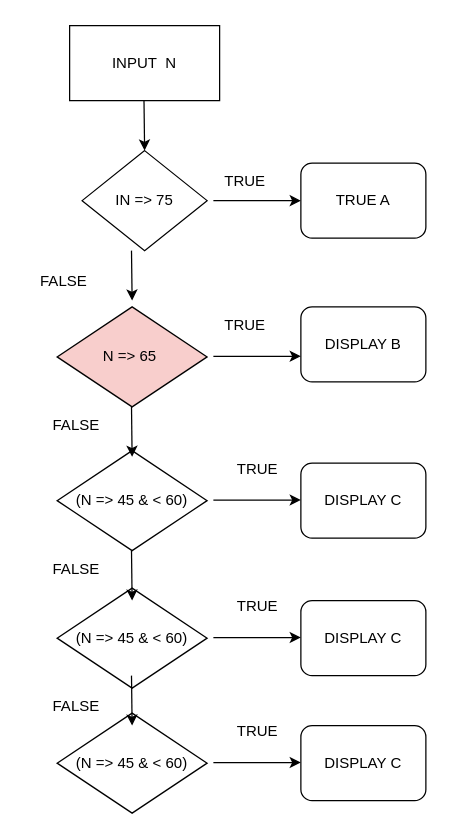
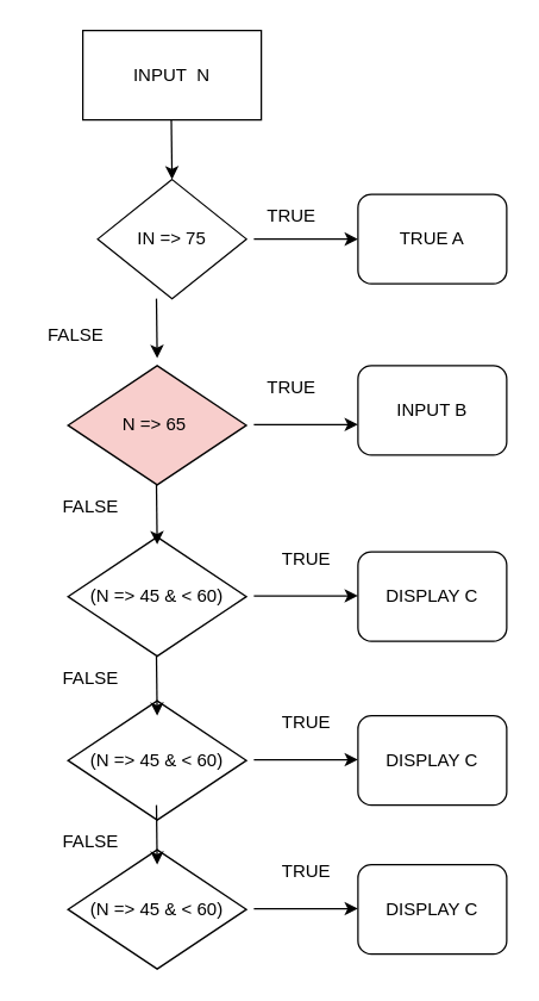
  <mxCell id="0" />
  <mxCell id="1" parent="0" />
  <mxCell id="2" value="INPUT&amp;nbsp; N" style="rounded=0;whiteSpace=wrap;html=1;" vertex="1" parent="1"><mxGeometry x="55" y="20" width="120" height="60" as="geometry" /></mxCell>
  <mxCell id="3" value="IN =&amp;gt; 75" style="rhombus;whiteSpace=wrap;html=1;" vertex="1" parent="1"><mxGeometry x="65" y="120" width="100" height="80" as="geometry" /></mxCell>
  <mxCell id="4" value="N =&amp;gt; 65&amp;nbsp;" style="rhombus;whiteSpace=wrap;html=1;fillColor=#f8cecc;" vertex="1" parent="1"><mxGeometry x="45" y="245" width="120" height="80" as="geometry" /></mxCell>
  <mxCell id="5" value="TRUE A" style="rounded=1;whiteSpace=wrap;html=1;" vertex="1" parent="1"><mxGeometry x="240" y="130" width="100" height="60" as="geometry" /></mxCell>
- <mxCell id="6" value="DISPLAY B" style="rounded=1;whiteSpace=wrap;html=1;" vertex="1" parent="1"><mxGeometry x="240" y="245" width="100" height="60" as="geometry" /></mxCell>
+ <mxCell id="6" value="INPUT B" style="rounded=1;whiteSpace=wrap;html=1;" vertex="1" parent="1"><mxGeometry x="240" y="245" width="100" height="60" as="geometry" /></mxCell>
  <mxCell id="7" value="TRUE" style="text;html=1;align=center;verticalAlign=middle;resizable=0;points=[];autosize=1;strokeColor=none;fillColor=none;" vertex="1" parent="1"><mxGeometry x="165" y="130" width="60" height="30" as="geometry" /></mxCell>
  <mxCell id="8" value="FALSE" style="text;html=1;align=center;verticalAlign=middle;resizable=0;points=[];autosize=1;strokeColor=none;fillColor=none;" vertex="1" parent="1"><mxGeometry x="20" y="210" width="60" height="30" as="geometry" /></mxCell>
  <mxCell id="9" value="" style="edgeStyle=none;orthogonalLoop=1;jettySize=auto;html=1;" edge="1" parent="1"><mxGeometry width="100" relative="1" as="geometry"><mxPoint x="170" y="160" as="sourcePoint" /><mxPoint x="240" y="160" as="targetPoint" /><Array as="points" /></mxGeometry></mxCell>
  <mxCell id="10" value="" style="edgeStyle=none;orthogonalLoop=1;jettySize=auto;html=1;" edge="1" parent="1"><mxGeometry width="100" relative="1" as="geometry"><mxPoint x="170" y="284.5" as="sourcePoint" /><mxPoint x="240" y="284.5" as="targetPoint" /><Array as="points" /></mxGeometry></mxCell>
  <mxCell id="11" value="TRUE" style="text;html=1;align=center;verticalAlign=middle;resizable=0;points=[];autosize=1;strokeColor=none;fillColor=none;" vertex="1" parent="1"><mxGeometry x="165" y="245" width="60" height="30" as="geometry" /></mxCell>
  <mxCell id="12" value="(N =&amp;gt; 45 &amp;amp; &amp;lt; 60)" style="rhombus;whiteSpace=wrap;html=1;" vertex="1" parent="1"><mxGeometry x="45" y="360" width="120" height="80" as="geometry" /></mxCell>
  <mxCell id="13" value="DISPLAY C" style="rounded=1;whiteSpace=wrap;html=1;" vertex="1" parent="1"><mxGeometry x="240" y="370" width="100" height="60" as="geometry" /></mxCell>
  <mxCell id="14" value="" style="edgeStyle=none;orthogonalLoop=1;jettySize=auto;html=1;" edge="1" parent="1"><mxGeometry width="100" relative="1" as="geometry"><mxPoint x="170" y="399.5" as="sourcePoint" /><mxPoint x="240" y="399.5" as="targetPoint" /><Array as="points" /></mxGeometry></mxCell>
  <mxCell id="15" value="TRUE" style="text;html=1;align=center;verticalAlign=middle;resizable=0;points=[];autosize=1;strokeColor=none;fillColor=none;" vertex="1" parent="1"><mxGeometry x="175" y="360" width="60" height="30" as="geometry" /></mxCell>
  <mxCell id="16" value="" style="endArrow=classic;html=1;entryX=0.5;entryY=0;entryDx=0;entryDy=0;" edge="1" parent="1" target="3"><mxGeometry width="50" height="50" relative="1" as="geometry"><mxPoint x="114.5" y="80" as="sourcePoint" /><mxPoint x="114.5" y="125" as="targetPoint" /></mxGeometry></mxCell>
  <mxCell id="17" value="" style="endArrow=classic;html=1;entryX=0.5;entryY=0;entryDx=0;entryDy=0;" edge="1" parent="1"><mxGeometry width="50" height="50" relative="1" as="geometry"><mxPoint x="104.5" y="200" as="sourcePoint" /><mxPoint x="105" y="240" as="targetPoint" /></mxGeometry></mxCell>
  <mxCell id="18" value="" style="endArrow=classic;html=1;entryX=0.5;entryY=0;entryDx=0;entryDy=0;" edge="1" parent="1"><mxGeometry width="50" height="50" relative="1" as="geometry"><mxPoint x="104.5" y="325" as="sourcePoint" /><mxPoint x="105" y="365" as="targetPoint" /></mxGeometry></mxCell>
  <mxCell id="19" value="FALSE" style="text;html=1;align=center;verticalAlign=middle;resizable=0;points=[];autosize=1;strokeColor=none;fillColor=none;" vertex="1" parent="1"><mxGeometry x="30" y="325" width="60" height="30" as="geometry" /></mxCell>
  <mxCell id="20" value="(N =&amp;gt; 45 &amp;amp; &amp;lt; 60)" style="rhombus;whiteSpace=wrap;html=1;" vertex="1" parent="1"><mxGeometry x="45" y="470" width="120" height="80" as="geometry" /></mxCell>
  <mxCell id="21" value="DISPLAY C" style="rounded=1;whiteSpace=wrap;html=1;" vertex="1" parent="1"><mxGeometry x="240" y="480" width="100" height="60" as="geometry" /></mxCell>
  <mxCell id="22" value="(N =&amp;gt; 45 &amp;amp; &amp;lt; 60)" style="rhombus;whiteSpace=wrap;html=1;" vertex="1" parent="1"><mxGeometry x="45" y="570" width="120" height="80" as="geometry" /></mxCell>
  <mxCell id="23" value="DISPLAY C" style="rounded=1;whiteSpace=wrap;html=1;" vertex="1" parent="1"><mxGeometry x="240" y="580" width="100" height="60" as="geometry" /></mxCell>
  <mxCell id="24" value="FALSE" style="text;html=1;align=center;verticalAlign=middle;resizable=0;points=[];autosize=1;strokeColor=none;fillColor=none;" vertex="1" parent="1"><mxGeometry x="30" y="440" width="60" height="30" as="geometry" /></mxCell>
  <mxCell id="25" value="FALSE" style="text;html=1;align=center;verticalAlign=middle;resizable=0;points=[];autosize=1;strokeColor=none;fillColor=none;" vertex="1" parent="1"><mxGeometry x="30" y="550" width="60" height="30" as="geometry" /></mxCell>
  <mxCell id="26" value="" style="endArrow=classic;html=1;entryX=0.5;entryY=0;entryDx=0;entryDy=0;" edge="1" parent="1"><mxGeometry width="50" height="50" relative="1" as="geometry"><mxPoint x="104.5" y="440" as="sourcePoint" /><mxPoint x="105" y="480" as="targetPoint" /></mxGeometry></mxCell>
  <mxCell id="27" value="" style="endArrow=classic;html=1;entryX=0.5;entryY=0;entryDx=0;entryDy=0;" edge="1" parent="1"><mxGeometry width="50" height="50" relative="1" as="geometry"><mxPoint x="104.5" y="540" as="sourcePoint" /><mxPoint x="105" y="580" as="targetPoint" /></mxGeometry></mxCell>
  <mxCell id="28" value="" style="edgeStyle=none;orthogonalLoop=1;jettySize=auto;html=1;" edge="1" parent="1"><mxGeometry width="100" relative="1" as="geometry"><mxPoint x="170" y="509.5" as="sourcePoint" /><mxPoint x="240" y="509.5" as="targetPoint" /><Array as="points" /></mxGeometry></mxCell>
  <mxCell id="29" value="" style="edgeStyle=none;orthogonalLoop=1;jettySize=auto;html=1;" edge="1" parent="1"><mxGeometry width="100" relative="1" as="geometry"><mxPoint x="170" y="609.5" as="sourcePoint" /><mxPoint x="240" y="609.5" as="targetPoint" /><Array as="points" /></mxGeometry></mxCell>
  <mxCell id="30" value="TRUE" style="text;html=1;align=center;verticalAlign=middle;resizable=0;points=[];autosize=1;strokeColor=none;fillColor=none;" vertex="1" parent="1"><mxGeometry x="175" y="470" width="60" height="30" as="geometry" /></mxCell>
  <mxCell id="31" value="TRUE" style="text;html=1;align=center;verticalAlign=middle;resizable=0;points=[];autosize=1;strokeColor=none;fillColor=none;" vertex="1" parent="1"><mxGeometry x="175" y="570" width="60" height="30" as="geometry" /></mxCell>
